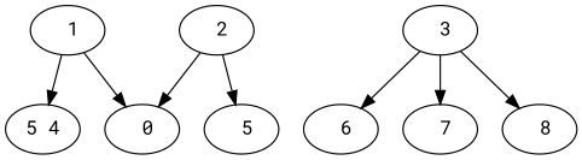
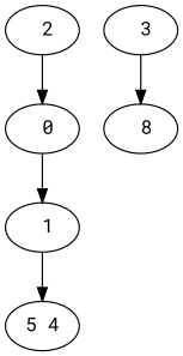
  digraph {
    fontname="Roboto Mono"
    node [fontname="Roboto Mono"]
    edge [fontname="Roboto Mono"]
    " 0"
    " 1"
    n3 [label="5 4"]
    " 2"
-   " 5"
    " 3"
-   " 6"
-   " 7"
    " 8"
-   " 1" -> " 0"
+   " 0" -> " 1"
    " 1" -> n3
    " 2" -> " 0"
-   " 2" -> " 5"
-   " 3" -> " 6"
-   " 3" -> " 7"
    " 3" -> " 8"
  }
